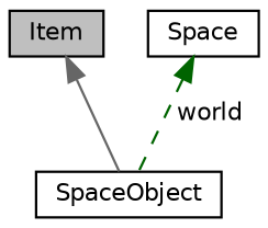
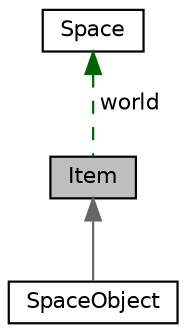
  digraph {
    node [color=black fillcolor=white fontname=Helvetica fontsize=10 shape=record style=filled]
    edge [dir=back fontname=Helvetica fontsize=10 labelfontname=Helvetica labelfontsize=10]
    n1 [fillcolor=grey75 fontcolor=black height=0.2 label=Item width=0.4]
    n2 [height=0.2 label=SpaceObject width=0.4]
    n3 [height=0.2 label=Space width=0.4]
    n1 -> n2 [color=gray40 style=solid]
-   n3 -> n2 [color=darkgreen label=" world" style=dashed]
+   n3 -> n1 [color=darkgreen label=" world" style=dashed]
  }
